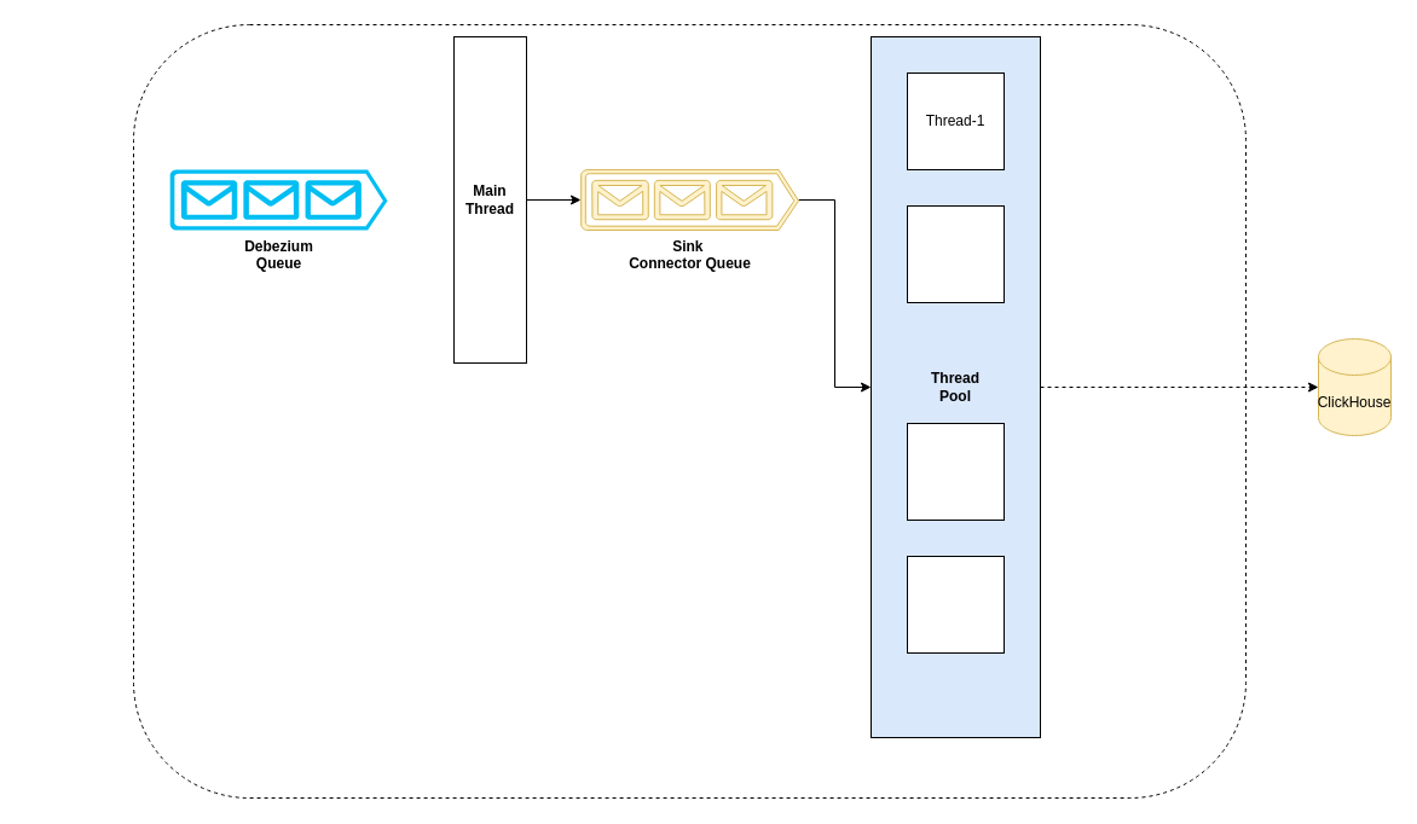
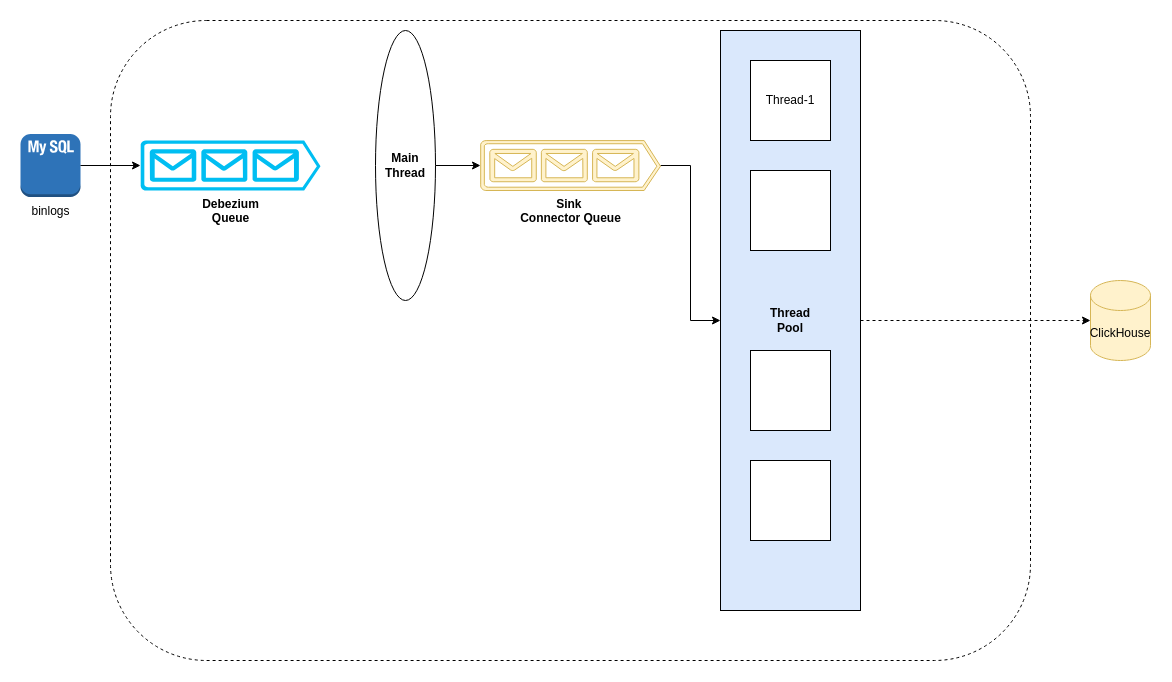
  <mxCell id="0" />
  <mxCell id="1" parent="0" />
+ <mxCell id="2" value="binlogs" style="outlineConnect=0;dashed=0;verticalLabelPosition=bottom;verticalAlign=top;align=center;html=1;shape=mxgraph.aws3.mysql_db_instance_2;fillColor=#2E73B8;gradientColor=none;" vertex="1" parent="1"><mxGeometry x="20" y="133.5" width="60" height="63" as="geometry" /></mxCell>
  <mxCell id="3" value="" style="rounded=1;whiteSpace=wrap;html=1;dashed=1;" vertex="1" parent="1"><mxGeometry x="110" y="20" width="920" height="640" as="geometry" /></mxCell>
  <mxCell id="4" value="&lt;b&gt;Debezium&lt;/b&gt;&lt;div&gt;&lt;b&gt;Queue&lt;/b&gt;&lt;/div&gt;" style="verticalLabelPosition=bottom;html=1;verticalAlign=top;align=center;strokeColor=none;fillColor=#00BEF2;shape=mxgraph.azure.queue_generic;pointerEvents=1;" vertex="1" parent="1"><mxGeometry x="140" y="140" width="180" height="50" as="geometry" /></mxCell>
  <mxCell id="5" style="edgeStyle=orthogonalEdgeStyle;rounded=0;orthogonalLoop=1;jettySize=auto;html=1;" edge="1" parent="1" source="6" target="12"><mxGeometry relative="1" as="geometry" /></mxCell>
  <mxCell id="6" value="&lt;b&gt;Sink&amp;nbsp;&lt;/b&gt;&lt;div&gt;&lt;b&gt;Connector Queue&lt;/b&gt;&lt;/div&gt;" style="verticalLabelPosition=bottom;html=1;verticalAlign=top;align=center;strokeColor=#d6b656;fillColor=#fff2cc;shape=mxgraph.azure.queue_generic;pointerEvents=1;" vertex="1" parent="1"><mxGeometry x="480" y="140" width="180" height="50" as="geometry" /></mxCell>
+ <mxCell id="7" style="edgeStyle=orthogonalEdgeStyle;rounded=0;orthogonalLoop=1;jettySize=auto;html=1;entryX=0;entryY=0.5;entryDx=0;entryDy=0;entryPerimeter=0;" edge="1" parent="1" source="2" target="4"><mxGeometry relative="1" as="geometry" /></mxCell>
  <mxCell id="8" value="ClickHouse" style="shape=cylinder3;whiteSpace=wrap;html=1;boundedLbl=1;backgroundOutline=1;size=15;fillColor=#fff2cc;strokeColor=#d6b656;" vertex="1" parent="1"><mxGeometry x="1090" y="280" width="60" height="80" as="geometry" /></mxCell>
- <mxCell id="9" value="&lt;b&gt;Main&lt;br&gt;Thread&lt;/b&gt;" style="whiteSpace=wrap;html=1;" vertex="1" parent="1"><mxGeometry x="375" y="30" width="60" height="270" as="geometry" /></mxCell>
+ <mxCell id="9" value="&lt;b&gt;Main&lt;br&gt;Thread&lt;/b&gt;" style="ellipse;whiteSpace=wrap;html=1;" vertex="1" parent="1"><mxGeometry x="375" y="30" width="60" height="270" as="geometry" /></mxCell>
  <mxCell id="10" style="edgeStyle=orthogonalEdgeStyle;rounded=0;orthogonalLoop=1;jettySize=auto;html=1;entryX=0;entryY=0.5;entryDx=0;entryDy=0;entryPerimeter=0;" edge="1" parent="1" source="9" target="6"><mxGeometry relative="1" as="geometry" /></mxCell>
  <mxCell id="11" style="edgeStyle=orthogonalEdgeStyle;rounded=0;orthogonalLoop=1;jettySize=auto;html=1;dashed=1;" edge="1" parent="1" source="12" target="8"><mxGeometry relative="1" as="geometry" /></mxCell>
  <mxCell id="12" value="&lt;b&gt;Thread&lt;/b&gt;&lt;div&gt;&lt;b&gt;Pool&lt;/b&gt;&lt;/div&gt;" style="whiteSpace=wrap;html=1;fillColor=#dae8fc;" vertex="1" parent="1"><mxGeometry x="720" y="30" width="140" height="580" as="geometry" /></mxCell>
  <mxCell id="13" value="Thread-1" style="whiteSpace=wrap;html=1;aspect=fixed;" vertex="1" parent="1"><mxGeometry x="750" y="60" width="80" height="80" as="geometry" /></mxCell>
  <mxCell id="14" value="" style="whiteSpace=wrap;html=1;aspect=fixed;" vertex="1" parent="1"><mxGeometry x="750" y="170" width="80" height="80" as="geometry" /></mxCell>
  <mxCell id="15" value="" style="whiteSpace=wrap;html=1;aspect=fixed;" vertex="1" parent="1"><mxGeometry x="750" y="350" width="80" height="80" as="geometry" /></mxCell>
  <mxCell id="16" value="" style="whiteSpace=wrap;html=1;aspect=fixed;" vertex="1" parent="1"><mxGeometry x="750" y="460" width="80" height="80" as="geometry" /></mxCell>
